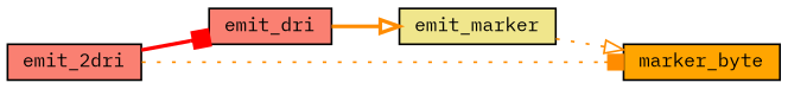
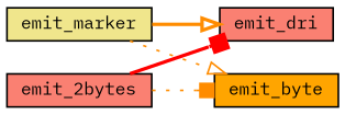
  digraph {
    fontname="IBM Plex Mono"
    rankdir=LR
    node [color=black fillcolor=salmon fontname="IBM Plex Mono" fontsize=10 shape=record style=filled]
    edge [arrowhead=onormal color=darkorange fontname="IBM Plex Mono" fontsize=10 labelfontname=Helvetica labelfontsize=10 style=bold]
    n1 [fontcolor=black height=0.2 label=emit_dri width=0.4]
    n2 [fillcolor=khaki height=0.2 label=emit_marker width=0.4]
-   n3 [fillcolor=orange height=0.2 label=marker_byte width=0.4]
-   n4 [height=0.2 label=emit_2dri width=0.4]
-   n1 -> n2
+   n3 [fillcolor=orange height=0.2 label=emit_byte width=0.4]
+   n4 [height=0.2 label=emit_2bytes width=0.4]
+   n2 -> n1
    n2 -> n3 [style=dotted]
    n4 -> n1 [arrowhead=box color=red]
    n4 -> n3 [arrowhead=box style=dotted]
  }
